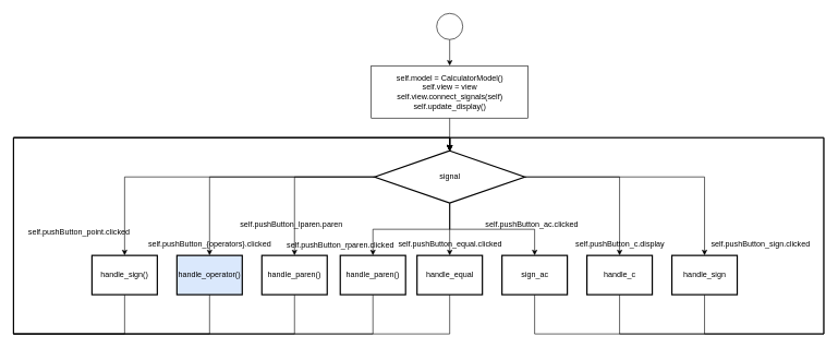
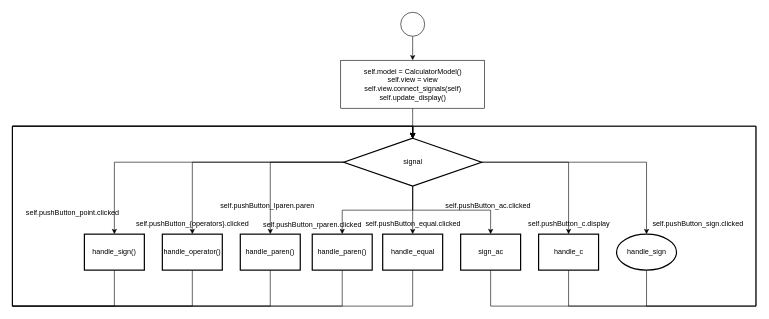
  <mxCell id="0" />
  <mxCell id="1" parent="0" />
  <mxCell id="2" value="" style="edgeStyle=orthogonalEdgeStyle;rounded=0;orthogonalLoop=1;jettySize=auto;html=1;fontSize=12;labelBackgroundColor=none;fontColor=default;" edge="1" parent="1" source="3" target="5"><mxGeometry relative="1" as="geometry" /></mxCell>
  <mxCell id="3" value="" style="ellipse;whiteSpace=wrap;html=1;aspect=fixed;fontSize=12;labelBackgroundColor=none;" vertex="1" parent="1"><mxGeometry x="667.5" y="20" width="40" height="40" as="geometry" /></mxCell>
  <mxCell id="4" style="edgeStyle=orthogonalEdgeStyle;rounded=0;orthogonalLoop=1;jettySize=auto;html=1;entryX=0.5;entryY=0;entryDx=0;entryDy=0;labelBackgroundColor=none;fontColor=default;fontSize=12;" edge="1" parent="1" source="5" target="13"><mxGeometry relative="1" as="geometry" /></mxCell>
  <mxCell id="5" value="self.model = CalculatorModel()&lt;div&gt;self.view = view&lt;/div&gt;&lt;div&gt;self.view.connect_signals(self)&lt;/div&gt;&lt;div&gt;self.update_display()&lt;/div&gt;" style="whiteSpace=wrap;html=1;fontSize=12;labelBackgroundColor=none;" vertex="1" parent="1"><mxGeometry x="567.5" y="100" width="240" height="80" as="geometry" /></mxCell>
  <mxCell id="6" style="edgeStyle=orthogonalEdgeStyle;rounded=0;orthogonalLoop=1;jettySize=auto;html=1;entryX=0.5;entryY=0;entryDx=0;entryDy=0;fontColor=default;labelBackgroundColor=none;fontSize=12;" edge="1" parent="1" source="13" target="21"><mxGeometry relative="1" as="geometry" /></mxCell>
  <mxCell id="7" style="edgeStyle=orthogonalEdgeStyle;rounded=0;orthogonalLoop=1;jettySize=auto;html=1;fontColor=default;labelBackgroundColor=none;fontSize=12;" edge="1" parent="1" source="13" target="15"><mxGeometry relative="1" as="geometry" /></mxCell>
  <mxCell id="8" style="edgeStyle=orthogonalEdgeStyle;rounded=0;orthogonalLoop=1;jettySize=auto;html=1;entryX=0.5;entryY=0;entryDx=0;entryDy=0;fontColor=default;labelBackgroundColor=none;fontSize=12;" edge="1" parent="1" source="13" target="17"><mxGeometry relative="1" as="geometry" /></mxCell>
  <mxCell id="9" style="edgeStyle=orthogonalEdgeStyle;rounded=0;orthogonalLoop=1;jettySize=auto;html=1;entryX=0.5;entryY=0;entryDx=0;entryDy=0;fontColor=default;labelBackgroundColor=none;fontSize=12;" edge="1" parent="1" source="13" target="19"><mxGeometry relative="1" as="geometry" /></mxCell>
  <mxCell id="10" style="edgeStyle=orthogonalEdgeStyle;rounded=0;orthogonalLoop=1;jettySize=auto;html=1;entryX=0.5;entryY=0;entryDx=0;entryDy=0;fontColor=default;labelBackgroundColor=none;fontSize=12;" edge="1" parent="1" source="13" target="23"><mxGeometry relative="1" as="geometry" /></mxCell>
  <mxCell id="11" style="edgeStyle=orthogonalEdgeStyle;rounded=0;orthogonalLoop=1;jettySize=auto;html=1;entryX=0.5;entryY=0;entryDx=0;entryDy=0;fontColor=default;labelBackgroundColor=none;fontSize=12;" edge="1" parent="1" source="13" target="25"><mxGeometry relative="1" as="geometry" /></mxCell>
  <mxCell id="12" style="edgeStyle=orthogonalEdgeStyle;rounded=0;orthogonalLoop=1;jettySize=auto;html=1;entryX=0.5;entryY=0;entryDx=0;entryDy=0;" edge="1" parent="1" source="13" target="37"><mxGeometry relative="1" as="geometry" /></mxCell>
  <mxCell id="13" value="signal" style="rhombus;whiteSpace=wrap;html=1;strokeWidth=2;labelBackgroundColor=none;fontSize=12;" vertex="1" parent="1"><mxGeometry x="572.5" y="230" width="230" height="80" as="geometry" /></mxCell>
  <mxCell id="14" style="edgeStyle=orthogonalEdgeStyle;rounded=0;orthogonalLoop=1;jettySize=auto;html=1;entryX=0.5;entryY=0;entryDx=0;entryDy=0;" edge="1" parent="1" source="15" target="13"><mxGeometry relative="1" as="geometry"><Array as="points"><mxPoint x="190" y="510" /><mxPoint x="20" y="510" /><mxPoint x="20" y="210" /><mxPoint x="688" y="210" /></Array></mxGeometry></mxCell>
  <mxCell id="15" value="handle_sign()" style="whiteSpace=wrap;html=1;strokeWidth=2;labelBackgroundColor=none;fontSize=12;" vertex="1" parent="1"><mxGeometry x="140" y="390" width="100" height="60" as="geometry" /></mxCell>
  <mxCell id="16" style="edgeStyle=orthogonalEdgeStyle;rounded=0;orthogonalLoop=1;jettySize=auto;html=1;entryX=0.5;entryY=0;entryDx=0;entryDy=0;" edge="1" parent="1" source="17" target="13"><mxGeometry relative="1" as="geometry"><Array as="points"><mxPoint x="320" y="510" /><mxPoint x="20" y="510" /><mxPoint x="20" y="210" /><mxPoint x="688" y="210" /></Array></mxGeometry></mxCell>
- <mxCell id="17" value="handle_operator()" style="whiteSpace=wrap;html=1;strokeWidth=2;labelBackgroundColor=none;fontSize=12;fillColor=#dae8fc;" vertex="1" parent="1"><mxGeometry x="270" y="390" width="100" height="60" as="geometry" /></mxCell>
+ <mxCell id="17" value="handle_operator()" style="whiteSpace=wrap;html=1;strokeWidth=2;labelBackgroundColor=none;fontSize=12;" vertex="1" parent="1"><mxGeometry x="270" y="390" width="100" height="60" as="geometry" /></mxCell>
  <mxCell id="18" style="edgeStyle=orthogonalEdgeStyle;rounded=0;orthogonalLoop=1;jettySize=auto;html=1;entryX=0.5;entryY=0;entryDx=0;entryDy=0;" edge="1" parent="1" source="19" target="13"><mxGeometry relative="1" as="geometry"><Array as="points"><mxPoint x="450" y="510" /><mxPoint x="20" y="510" /><mxPoint x="20" y="210" /><mxPoint x="688" y="210" /></Array></mxGeometry></mxCell>
  <mxCell id="19" value="handle_paren()" style="whiteSpace=wrap;html=1;strokeWidth=2;labelBackgroundColor=none;fontSize=12;" vertex="1" parent="1"><mxGeometry x="400" y="390" width="100" height="60" as="geometry" /></mxCell>
  <mxCell id="20" style="edgeStyle=orthogonalEdgeStyle;rounded=0;orthogonalLoop=1;jettySize=auto;html=1;entryX=0.5;entryY=0;entryDx=0;entryDy=0;" edge="1" parent="1" source="21" target="13"><mxGeometry relative="1" as="geometry"><Array as="points"><mxPoint x="688" y="510" /><mxPoint x="20" y="510" /><mxPoint x="20" y="210" /><mxPoint x="688" y="210" /></Array></mxGeometry></mxCell>
  <mxCell id="21" value="handle_equal" style="whiteSpace=wrap;html=1;strokeWidth=2;labelBackgroundColor=none;fontSize=12;" vertex="1" parent="1"><mxGeometry x="637.5" y="390" width="100" height="60" as="geometry" /></mxCell>
  <mxCell id="22" style="edgeStyle=orthogonalEdgeStyle;rounded=0;orthogonalLoop=1;jettySize=auto;html=1;entryX=0.5;entryY=0;entryDx=0;entryDy=0;" edge="1" parent="1" source="23" target="13"><mxGeometry relative="1" as="geometry"><Array as="points"><mxPoint x="818" y="510" /><mxPoint x="1260" y="510" /><mxPoint x="1260" y="210" /><mxPoint x="688" y="210" /></Array></mxGeometry></mxCell>
  <mxCell id="23" value="sign_ac" style="whiteSpace=wrap;html=1;strokeWidth=2;labelBackgroundColor=none;fontSize=12;" vertex="1" parent="1"><mxGeometry x="767.5" y="390" width="100" height="60" as="geometry" /></mxCell>
  <mxCell id="24" style="edgeStyle=orthogonalEdgeStyle;rounded=0;orthogonalLoop=1;jettySize=auto;html=1;entryX=0.5;entryY=0;entryDx=0;entryDy=0;" edge="1" parent="1" source="25" target="13"><mxGeometry relative="1" as="geometry"><Array as="points"><mxPoint x="948" y="510" /><mxPoint x="1260" y="510" /><mxPoint x="1260" y="210" /><mxPoint x="688" y="210" /></Array></mxGeometry></mxCell>
  <mxCell id="25" value="handle_c" style="whiteSpace=wrap;html=1;strokeWidth=2;labelBackgroundColor=none;fontSize=12;" vertex="1" parent="1"><mxGeometry x="897.5" y="390" width="100" height="60" as="geometry" /></mxCell>
  <mxCell id="26" style="edgeStyle=orthogonalEdgeStyle;rounded=0;orthogonalLoop=1;jettySize=auto;html=1;entryX=0.5;entryY=0;entryDx=0;entryDy=0;" edge="1" parent="1" source="27" target="13"><mxGeometry relative="1" as="geometry"><Array as="points"><mxPoint x="1078" y="510" /><mxPoint x="1260" y="510" /><mxPoint x="1260" y="210" /><mxPoint x="688" y="210" /></Array></mxGeometry></mxCell>
- <mxCell id="27" value="handle_sign" style="whiteSpace=wrap;html=1;strokeWidth=2;labelBackgroundColor=none;fontSize=12;" vertex="1" parent="1"><mxGeometry x="1027.5" y="390" width="100" height="60" as="geometry" /></mxCell>
+ <mxCell id="27" value="handle_sign" style="ellipse;whiteSpace=wrap;html=1;strokeWidth=2;labelBackgroundColor=none;fontSize=12;" vertex="1" parent="1"><mxGeometry x="1027.5" y="390" width="100" height="60" as="geometry" /></mxCell>
  <mxCell id="28" style="edgeStyle=orthogonalEdgeStyle;rounded=0;orthogonalLoop=1;jettySize=auto;html=1;entryX=0.5;entryY=0;entryDx=0;entryDy=0;fontColor=default;labelBackgroundColor=none;fontSize=12;" edge="1" parent="1" source="13" target="27"><mxGeometry relative="1" as="geometry" /></mxCell>
  <mxCell id="29" value="self.pushButton_point.clicked" style="text;html=1;align=center;verticalAlign=middle;resizable=0;points=[];autosize=1;strokeColor=none;fillColor=none;labelBackgroundColor=none;fontSize=12;" vertex="1" parent="1"><mxGeometry x="30" y="340" width="180" height="30" as="geometry" /></mxCell>
  <mxCell id="30" value="self.pushButton_{operators}.clicked" style="text;html=1;align=center;verticalAlign=middle;resizable=0;points=[];autosize=1;strokeColor=none;fillColor=none;labelBackgroundColor=none;fontSize=12;" vertex="1" parent="1"><mxGeometry x="215" y="358" width="210" height="30" as="geometry" /></mxCell>
  <mxCell id="31" value="self.pushButton_lparen.paren" style="text;html=1;align=center;verticalAlign=middle;resizable=0;points=[];autosize=1;strokeColor=none;fillColor=none;labelBackgroundColor=none;fontSize=12;" vertex="1" parent="1"><mxGeometry x="350" y="328" width="190" height="30" as="geometry" /></mxCell>
  <mxCell id="32" value="self.pushButton_equal.clicked" style="text;html=1;align=center;verticalAlign=middle;resizable=0;points=[];autosize=1;strokeColor=none;fillColor=none;labelBackgroundColor=none;fontSize=12;" vertex="1" parent="1"><mxGeometry x="597.5" y="358" width="180" height="30" as="geometry" /></mxCell>
  <mxCell id="33" value="self.pushButton_ac.clicked" style="text;html=1;align=center;verticalAlign=middle;resizable=0;points=[];autosize=1;strokeColor=none;fillColor=none;labelBackgroundColor=none;fontSize=12;" vertex="1" parent="1"><mxGeometry x="727.5" y="328" width="170" height="30" as="geometry" /></mxCell>
  <mxCell id="34" value="self.pushButton_c.display" style="text;html=1;align=center;verticalAlign=middle;resizable=0;points=[];autosize=1;strokeColor=none;fillColor=none;labelBackgroundColor=none;fontSize=12;" vertex="1" parent="1"><mxGeometry x="867.5" y="358" width="160" height="30" as="geometry" /></mxCell>
  <mxCell id="35" value="self.pushButton_sign.clicked" style="text;html=1;align=center;verticalAlign=middle;resizable=0;points=[];autosize=1;strokeColor=none;fillColor=none;labelBackgroundColor=none;fontSize=12;" vertex="1" parent="1"><mxGeometry x="1077.5" y="358" width="170" height="30" as="geometry" /></mxCell>
  <mxCell id="36" style="edgeStyle=orthogonalEdgeStyle;rounded=0;orthogonalLoop=1;jettySize=auto;html=1;entryX=0.5;entryY=0;entryDx=0;entryDy=0;" edge="1" parent="1" source="37" target="13"><mxGeometry relative="1" as="geometry"><Array as="points"><mxPoint x="570" y="510" /><mxPoint x="20" y="510" /><mxPoint x="20" y="210" /><mxPoint x="688" y="210" /></Array></mxGeometry></mxCell>
  <mxCell id="37" value="handle_paren()" style="whiteSpace=wrap;html=1;strokeWidth=2;labelBackgroundColor=none;fontSize=12;" vertex="1" parent="1"><mxGeometry x="520" y="390" width="100" height="60" as="geometry" /></mxCell>
  <mxCell id="38" value="self.pushButton_rparen.clicked" style="text;html=1;align=center;verticalAlign=middle;resizable=0;points=[];autosize=1;strokeColor=none;fillColor=none;labelBackgroundColor=none;fontSize=12;" vertex="1" parent="1"><mxGeometry x="425" y="360" width="190" height="30" as="geometry" /></mxCell>
